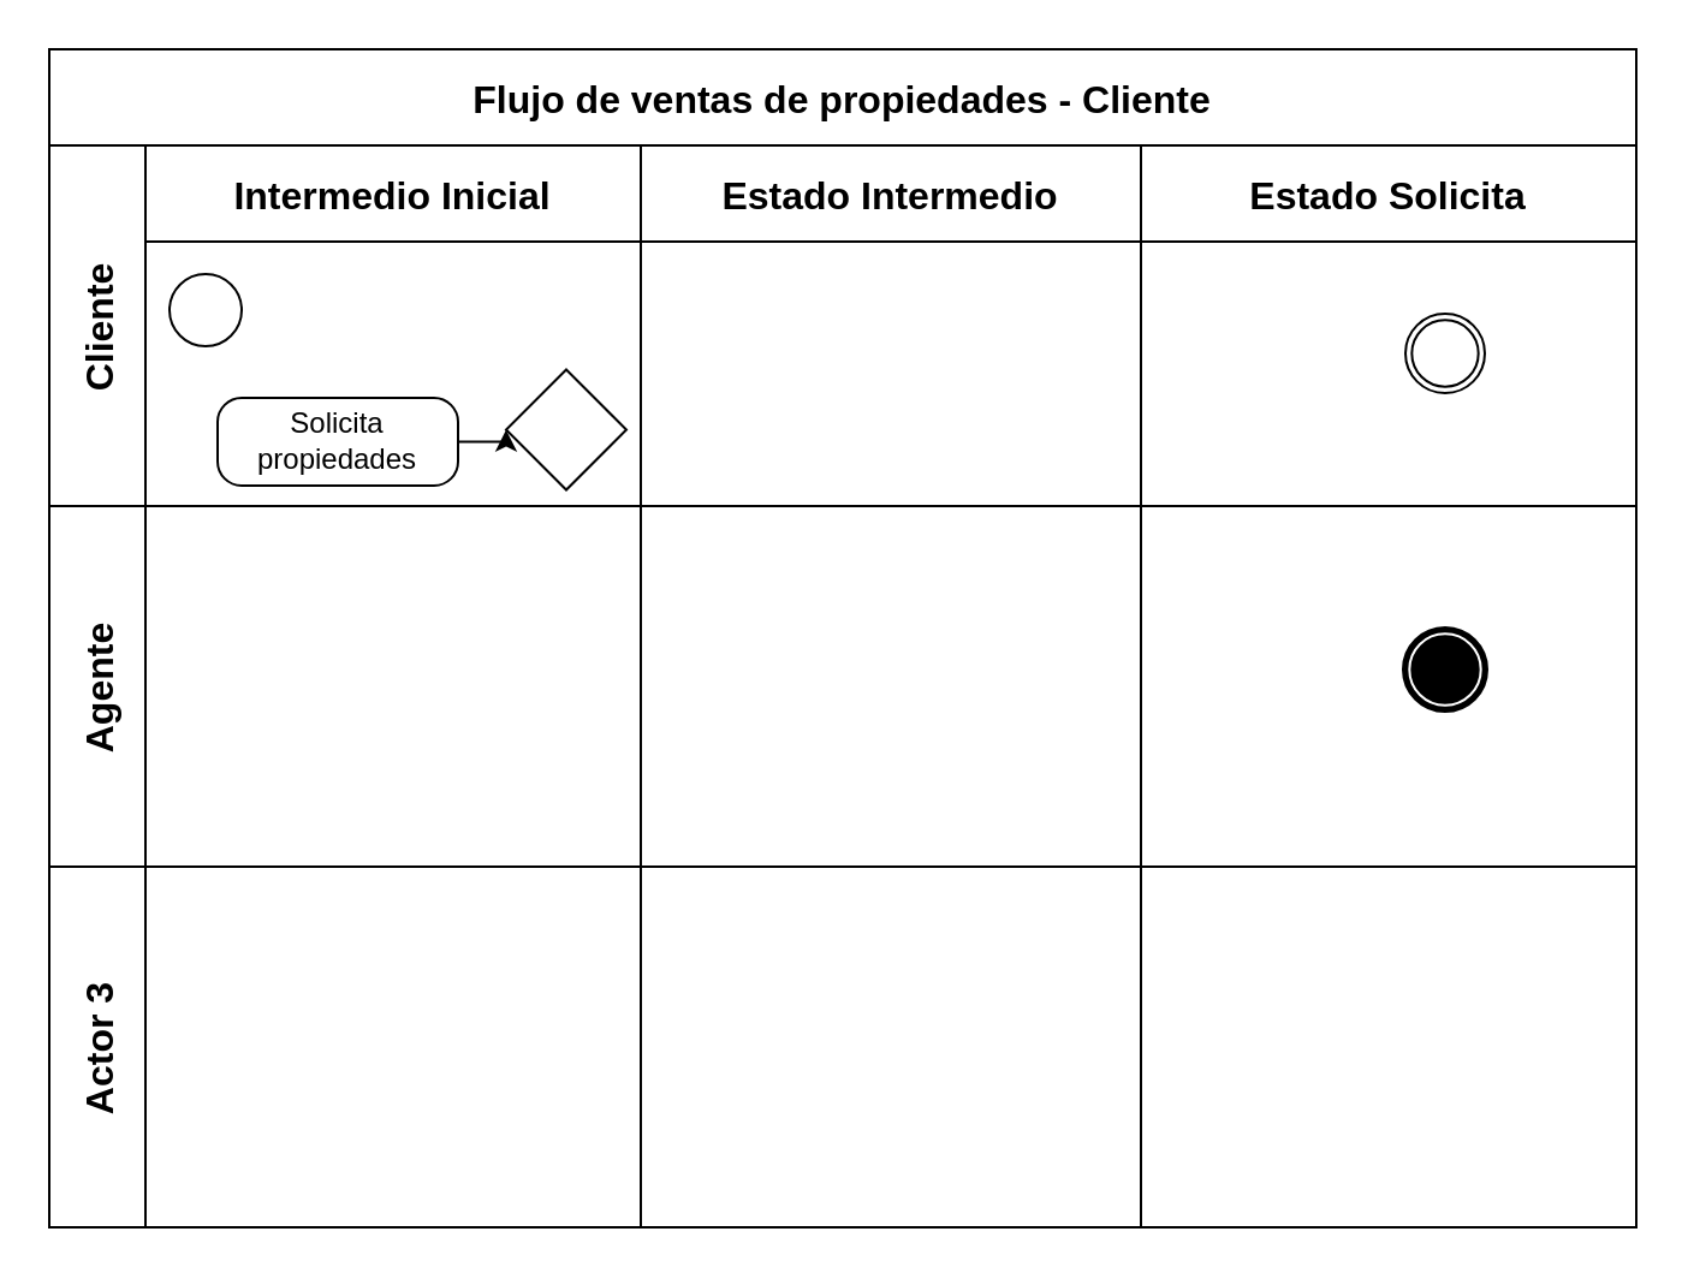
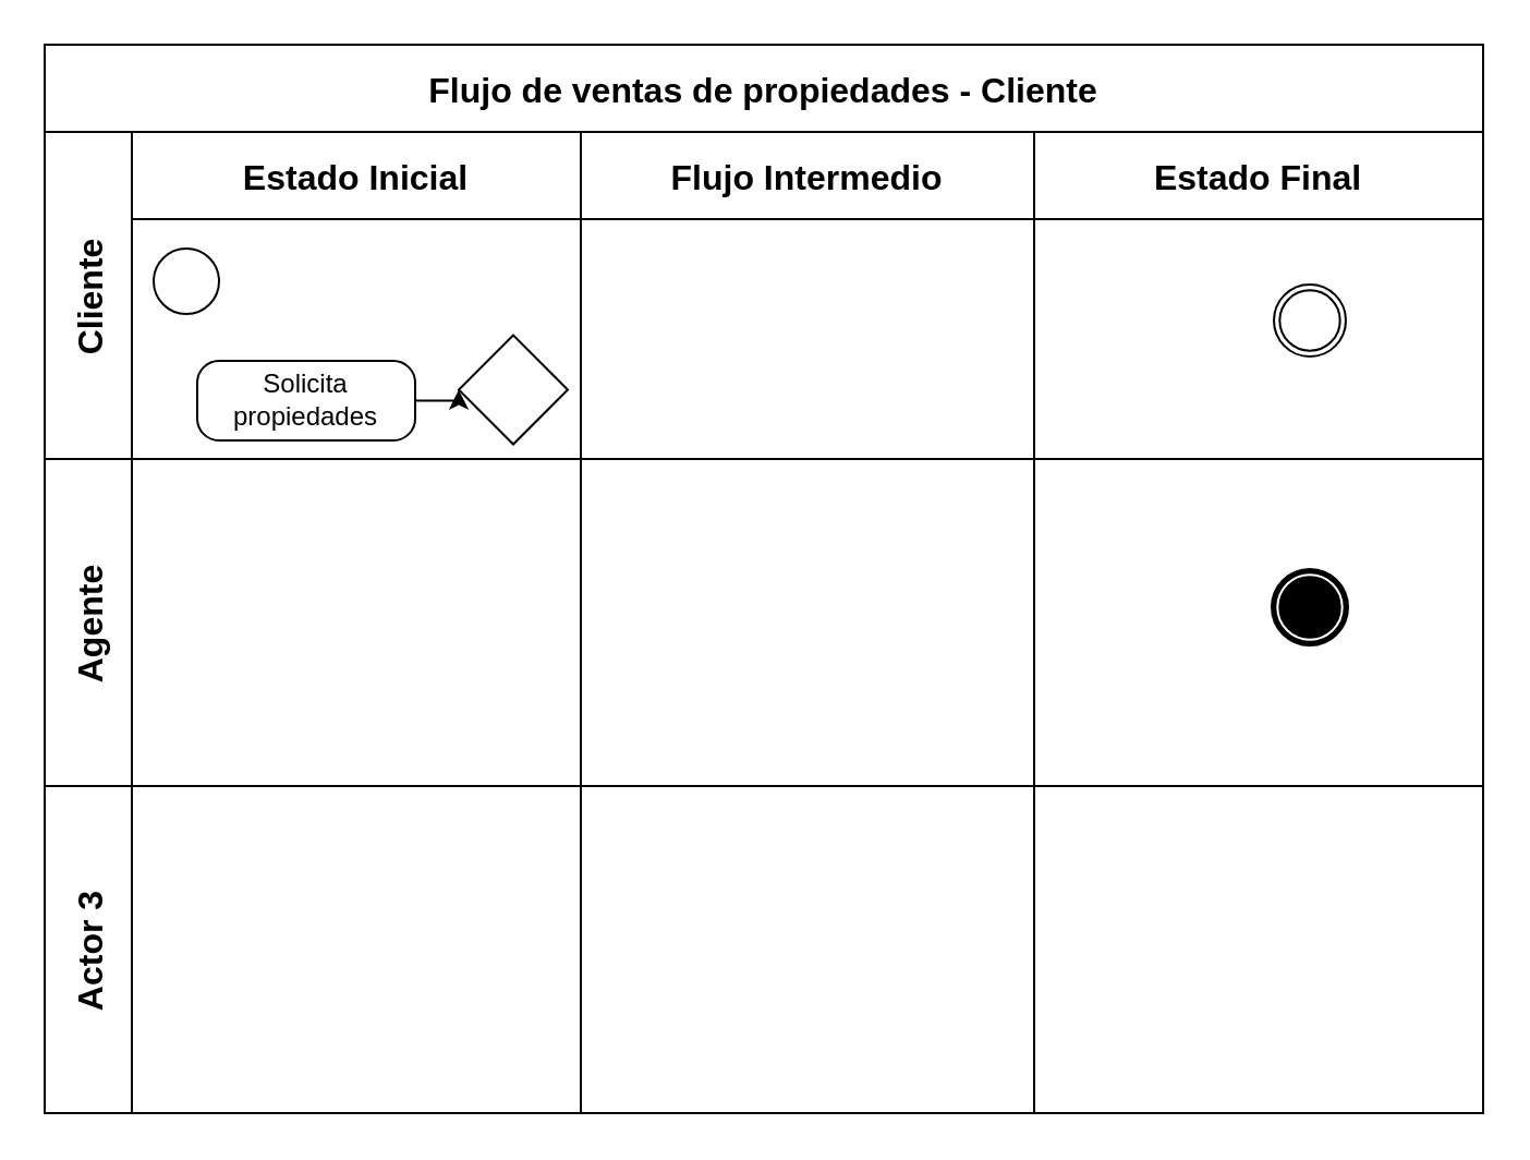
  <mxCell id="0" />
  <mxCell id="1" parent="0" />
  <mxCell id="2" value="Flujo de ventas de propiedades - Cliente" style="shape=table;childLayout=tableLayout;startSize=40;collapsible=0;recursiveResize=0;expand=0;fontSize=16;fontStyle=1" vertex="1" parent="1"><mxGeometry x="20" y="20" width="660" height="490" as="geometry" /></mxCell>
  <mxCell id="3" value="Cliente" style="shape=tableRow;horizontal=0;swimlaneHead=0;swimlaneBody=0;top=0;left=0;strokeColor=inherit;bottom=0;right=0;dropTarget=0;fontStyle=1;fillColor=none;points=[[0,0.5],[1,0.5]];portConstraint=eastwest;startSize=40;collapsible=0;recursiveResize=0;expand=0;fontSize=16;" vertex="1" parent="2"><mxGeometry y="40" width="660" height="150" as="geometry" /></mxCell>
- <mxCell id="4" value="Intermedio Inicial" style="swimlane;swimlaneHead=0;swimlaneBody=0;fontStyle=1;strokeColor=inherit;connectable=0;fillColor=none;startSize=40;collapsible=0;recursiveResize=0;expand=0;fontSize=16;" vertex="1" parent="3"><mxGeometry x="40" width="206" height="150" as="geometry"><mxRectangle width="206" height="150" as="alternateBounds" /></mxGeometry></mxCell>
+ <mxCell id="4" value="Estado Inicial" style="swimlane;swimlaneHead=0;swimlaneBody=0;fontStyle=1;strokeColor=inherit;connectable=0;fillColor=none;startSize=40;collapsible=0;recursiveResize=0;expand=0;fontSize=16;" vertex="1" parent="3"><mxGeometry x="40" width="206" height="150" as="geometry"><mxRectangle width="206" height="150" as="alternateBounds" /></mxGeometry></mxCell>
  <mxCell id="5" value="" style="points=[[0.145,0.145,0],[0.5,0,0],[0.855,0.145,0],[1,0.5,0],[0.855,0.855,0],[0.5,1,0],[0.145,0.855,0],[0,0.5,0]];shape=mxgraph.bpmn.event;html=1;verticalLabelPosition=bottom;labelBackgroundColor=#ffffff;verticalAlign=top;align=center;perimeter=ellipsePerimeter;outlineConnect=0;aspect=fixed;outline=standard;symbol=general;" vertex="1" parent="4"><mxGeometry x="10" y="53.5" width="30" height="30" as="geometry" /></mxCell>
  <mxCell id="6" value="Solicita propiedades" style="points=[[0.25,0,0],[0.5,0,0],[0.75,0,0],[1,0.25,0],[1,0.5,0],[1,0.75,0],[0.75,1,0],[0.5,1,0],[0.25,1,0],[0,0.75,0],[0,0.5,0],[0,0.25,0]];shape=mxgraph.bpmn.task;whiteSpace=wrap;rectStyle=rounded;size=10;html=1;container=1;expand=0;collapsible=0;taskMarker=abstract;" vertex="1" parent="4"><mxGeometry x="30" y="105" width="100" height="36.5" as="geometry" /></mxCell>
  <mxCell id="7" value="" style="points=[[0.25,0.25,0],[0.5,0,0],[0.75,0.25,0],[1,0.5,0],[0.75,0.75,0],[0.5,1,0],[0.25,0.75,0],[0,0.5,0]];shape=mxgraph.bpmn.gateway2;html=1;verticalLabelPosition=bottom;labelBackgroundColor=#ffffff;verticalAlign=top;align=center;perimeter=rhombusPerimeter;outlineConnect=0;outline=none;symbol=none;" vertex="1" parent="4"><mxGeometry x="150" y="93.25" width="50" height="50" as="geometry" /></mxCell>
  <mxCell id="8" style="edgeStyle=orthogonalEdgeStyle;rounded=0;orthogonalLoop=1;jettySize=auto;html=1;entryX=0;entryY=0.5;entryDx=0;entryDy=0;entryPerimeter=0;" edge="1" parent="4" source="6" target="7"><mxGeometry relative="1" as="geometry" /></mxCell>
- <mxCell id="9" value="Estado Intermedio" style="swimlane;swimlaneHead=0;swimlaneBody=0;fontStyle=1;strokeColor=inherit;connectable=0;fillColor=none;startSize=40;collapsible=0;recursiveResize=0;expand=0;fontSize=16;" vertex="1" parent="3"><mxGeometry x="246" width="208" height="150" as="geometry"><mxRectangle width="208" height="150" as="alternateBounds" /></mxGeometry></mxCell>
- <mxCell id="10" value="Estado Solicita" style="swimlane;swimlaneHead=0;swimlaneBody=0;fontStyle=1;strokeColor=inherit;connectable=0;fillColor=none;startSize=40;collapsible=0;recursiveResize=0;expand=0;fontSize=16;" vertex="1" parent="3"><mxGeometry x="454" width="206" height="150" as="geometry"><mxRectangle width="206" height="150" as="alternateBounds" /></mxGeometry></mxCell>
+ <mxCell id="9" value="Flujo Intermedio" style="swimlane;swimlaneHead=0;swimlaneBody=0;fontStyle=1;strokeColor=inherit;connectable=0;fillColor=none;startSize=40;collapsible=0;recursiveResize=0;expand=0;fontSize=16;" vertex="1" parent="3"><mxGeometry x="246" width="208" height="150" as="geometry"><mxRectangle width="208" height="150" as="alternateBounds" /></mxGeometry></mxCell>
+ <mxCell id="10" value="Estado Final" style="swimlane;swimlaneHead=0;swimlaneBody=0;fontStyle=1;strokeColor=inherit;connectable=0;fillColor=none;startSize=40;collapsible=0;recursiveResize=0;expand=0;fontSize=16;" vertex="1" parent="3"><mxGeometry x="454" width="206" height="150" as="geometry"><mxRectangle width="206" height="150" as="alternateBounds" /></mxGeometry></mxCell>
  <mxCell id="11" value="" style="points=[[0.145,0.145,0],[0.5,0,0],[0.855,0.145,0],[1,0.5,0],[0.855,0.855,0],[0.5,1,0],[0.145,0.855,0],[0,0.5,0]];shape=mxgraph.bpmn.event;html=1;verticalLabelPosition=bottom;labelBackgroundColor=#ffffff;verticalAlign=top;align=center;perimeter=ellipsePerimeter;outlineConnect=0;aspect=fixed;outline=throwing;symbol=general;" vertex="1" parent="10"><mxGeometry x="110" y="70" width="33" height="33" as="geometry" /></mxCell>
  <mxCell id="12" value="Agente" style="shape=tableRow;horizontal=0;swimlaneHead=0;swimlaneBody=0;top=0;left=0;strokeColor=inherit;bottom=0;right=0;dropTarget=0;fontStyle=1;fillColor=none;points=[[0,0.5],[1,0.5]];portConstraint=eastwest;startSize=40;collapsible=0;recursiveResize=0;expand=0;fontSize=16;" vertex="1" parent="2"><mxGeometry y="190" width="660" height="150" as="geometry" /></mxCell>
  <mxCell id="13" value="" style="swimlane;swimlaneHead=0;swimlaneBody=0;fontStyle=1;connectable=0;strokeColor=inherit;fillColor=none;startSize=0;collapsible=0;recursiveResize=0;expand=0;fontSize=16;" vertex="1" parent="12"><mxGeometry x="40" width="206" height="150" as="geometry"><mxRectangle width="206" height="150" as="alternateBounds" /></mxGeometry></mxCell>
  <mxCell id="14" value="" style="swimlane;swimlaneHead=0;swimlaneBody=0;fontStyle=1;connectable=0;strokeColor=inherit;fillColor=none;startSize=0;collapsible=0;recursiveResize=0;expand=0;fontSize=16;" vertex="1" parent="12"><mxGeometry x="246" width="208" height="150" as="geometry"><mxRectangle width="208" height="150" as="alternateBounds" /></mxGeometry></mxCell>
  <mxCell id="15" value="" style="swimlane;swimlaneHead=0;swimlaneBody=0;fontStyle=1;connectable=0;strokeColor=inherit;fillColor=none;startSize=0;collapsible=0;recursiveResize=0;expand=0;fontSize=16;" vertex="1" parent="12"><mxGeometry x="454" width="206" height="150" as="geometry"><mxRectangle width="206" height="150" as="alternateBounds" /></mxGeometry></mxCell>
  <mxCell id="16" value="" style="points=[[0.145,0.145,0],[0.5,0,0],[0.855,0.145,0],[1,0.5,0],[0.855,0.855,0],[0.5,1,0],[0.145,0.855,0],[0,0.5,0]];shape=mxgraph.bpmn.event;html=1;verticalLabelPosition=bottom;labelBackgroundColor=#ffffff;verticalAlign=top;align=center;perimeter=ellipsePerimeter;outlineConnect=0;aspect=fixed;outline=end;symbol=terminate;" vertex="1" parent="15"><mxGeometry x="110" y="51.5" width="33" height="33" as="geometry" /></mxCell>
  <mxCell id="17" value="Actor 3" style="shape=tableRow;horizontal=0;swimlaneHead=0;swimlaneBody=0;top=0;left=0;strokeColor=inherit;bottom=0;right=0;dropTarget=0;fontStyle=1;fillColor=none;points=[[0,0.5],[1,0.5]];portConstraint=eastwest;startSize=40;collapsible=0;recursiveResize=0;expand=0;fontSize=16;" vertex="1" parent="2"><mxGeometry y="340" width="660" height="150" as="geometry" /></mxCell>
  <mxCell id="18" value="" style="swimlane;swimlaneHead=0;swimlaneBody=0;fontStyle=1;connectable=0;strokeColor=inherit;fillColor=none;startSize=0;collapsible=0;recursiveResize=0;expand=0;fontSize=16;" vertex="1" parent="17"><mxGeometry x="40" width="206" height="150" as="geometry"><mxRectangle width="206" height="150" as="alternateBounds" /></mxGeometry></mxCell>
  <mxCell id="19" value="" style="swimlane;swimlaneHead=0;swimlaneBody=0;fontStyle=1;connectable=0;strokeColor=inherit;fillColor=none;startSize=0;collapsible=0;recursiveResize=0;expand=0;fontSize=16;" vertex="1" parent="17"><mxGeometry x="246" width="208" height="150" as="geometry"><mxRectangle width="208" height="150" as="alternateBounds" /></mxGeometry></mxCell>
  <mxCell id="20" value="" style="swimlane;swimlaneHead=0;swimlaneBody=0;fontStyle=1;connectable=0;strokeColor=inherit;fillColor=none;startSize=0;collapsible=0;recursiveResize=0;expand=0;fontSize=16;" vertex="1" parent="17"><mxGeometry x="454" width="206" height="150" as="geometry"><mxRectangle width="206" height="150" as="alternateBounds" /></mxGeometry></mxCell>
